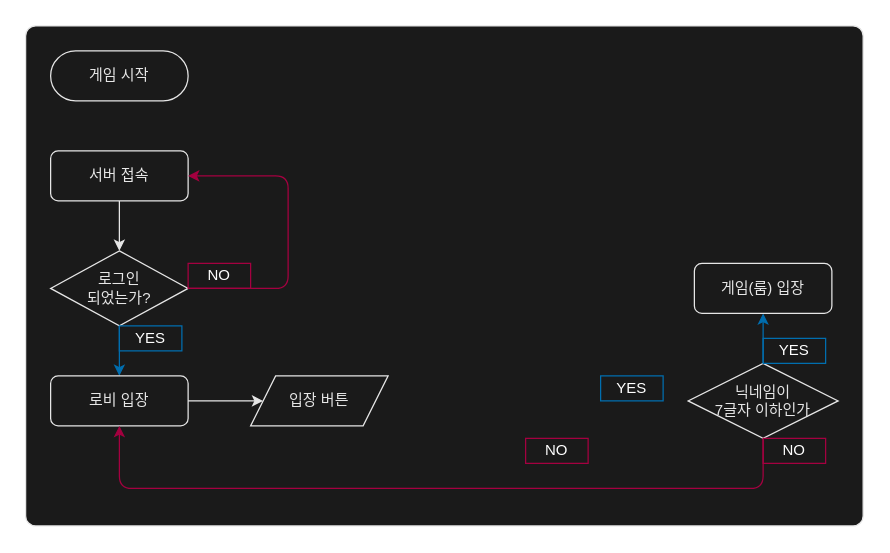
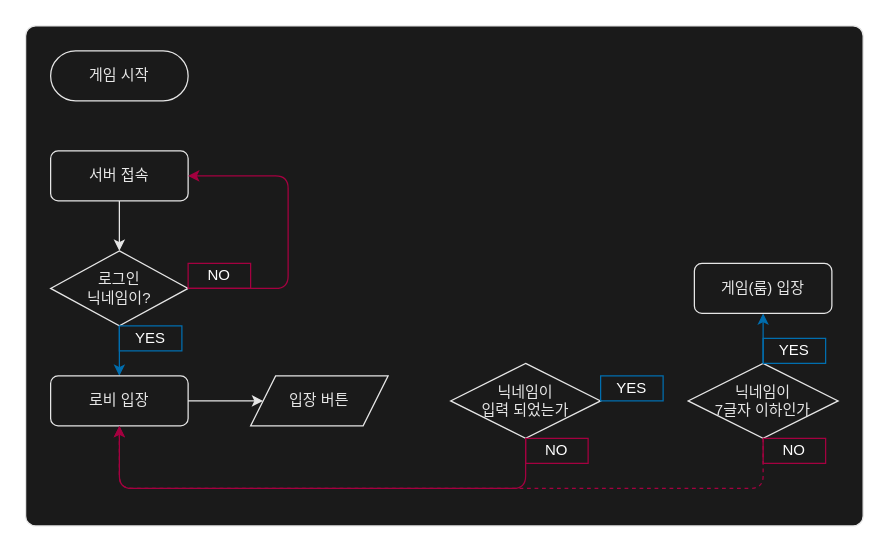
  <mxCell id="0" />
  <mxCell id="1" parent="0" />
  <mxCell id="2" value="" style="rounded=1;whiteSpace=wrap;html=1;fontColor=#E6E6E6;fillColor=#1A1A1A;arcSize=2;fillStyle=solid;strokeColor=#E6E6E6;" vertex="1" parent="1"><mxGeometry x="20" y="20" width="670" height="400" as="geometry" /></mxCell>
  <mxCell id="3" value="게임 시작" style="rounded=1;whiteSpace=wrap;html=1;arcSize=50;fontColor=#E6E6E6;fillColor=none;strokeColor=#E6E6E6;" vertex="1" parent="1"><mxGeometry x="40" y="40" width="110" height="40" as="geometry" /></mxCell>
  <mxCell id="4" style="edgeStyle=none;html=1;exitX=0.5;exitY=1;exitDx=0;exitDy=0;fontColor=#E6E6E6;strokeColor=#E6E6E6;" edge="1" parent="1" source="5" target="8"><mxGeometry relative="1" as="geometry" /></mxCell>
  <mxCell id="5" value="서버 접속" style="rounded=1;whiteSpace=wrap;html=1;fontColor=#E6E6E6;fillColor=none;strokeColor=#E6E6E6;" vertex="1" parent="1"><mxGeometry x="40" y="120" width="110" height="40" as="geometry" /></mxCell>
  <mxCell id="6" style="edgeStyle=none;html=1;exitX=0.5;exitY=1;exitDx=0;exitDy=0;entryX=0.5;entryY=0;entryDx=0;entryDy=0;fontColor=#E6E6E6;fillColor=#1ba1e2;strokeColor=#006EAF;" edge="1" parent="1" source="8" target="11"><mxGeometry relative="1" as="geometry" /></mxCell>
  <mxCell id="7" style="edgeStyle=none;html=1;exitX=1;exitY=0.5;exitDx=0;exitDy=0;entryX=1;entryY=0.5;entryDx=0;entryDy=0;fontColor=#E6E6E6;fillColor=#d80073;strokeColor=#A50040;" edge="1" parent="1" source="8" target="5"><mxGeometry relative="1" as="geometry"><Array as="points"><mxPoint x="230" y="230" /><mxPoint x="230" y="140" /></Array></mxGeometry></mxCell>
- <mxCell id="8" value="로그인&lt;br&gt;되었는가?" style="rhombus;whiteSpace=wrap;html=1;fontColor=#E6E6E6;fillColor=none;strokeColor=#E6E6E6;" vertex="1" parent="1"><mxGeometry x="40" y="200" width="110" height="60" as="geometry" /></mxCell>
+ <mxCell id="8" value="로그인&lt;br&gt;닉네임이?" style="rhombus;whiteSpace=wrap;html=1;fontColor=#E6E6E6;fillColor=none;strokeColor=#E6E6E6;" vertex="1" parent="1"><mxGeometry x="40" y="200" width="110" height="60" as="geometry" /></mxCell>
  <mxCell id="9" value="NO" style="text;html=1;strokeColor=#A50040;fillColor=none;align=center;verticalAlign=middle;whiteSpace=wrap;rounded=0;fontColor=#ffffff;" vertex="1" parent="1"><mxGeometry x="150" y="210" width="50" height="20" as="geometry" /></mxCell>
  <mxCell id="10" style="edgeStyle=none;html=1;entryX=0;entryY=0.5;entryDx=0;entryDy=0;fontColor=#E6E6E6;strokeColor=#E6E6E6;" edge="1" parent="1" source="11" target="13"><mxGeometry relative="1" as="geometry" /></mxCell>
  <mxCell id="11" value="로비 입장" style="rounded=1;whiteSpace=wrap;html=1;fontColor=#E6E6E6;fillColor=none;strokeColor=#E6E6E6;" vertex="1" parent="1"><mxGeometry x="40" y="300" width="110" height="40" as="geometry" /></mxCell>
  <mxCell id="12" value="YES" style="text;html=1;strokeColor=#006EAF;fillColor=none;align=center;verticalAlign=middle;whiteSpace=wrap;rounded=0;fontColor=#ffffff;" vertex="1" parent="1"><mxGeometry x="95" y="260" width="50" height="20" as="geometry" /></mxCell>
  <mxCell id="13" value="입장 버튼" style="shape=parallelogram;perimeter=parallelogramPerimeter;whiteSpace=wrap;html=1;fixedSize=1;fontColor=#E6E6E6;fillColor=none;strokeColor=#E6E6E6;" vertex="1" parent="1"><mxGeometry x="200" y="300" width="110" height="40" as="geometry" /></mxCell>
- <mxCell id="16" style="edgeStyle=none;html=1;entryX=0.5;entryY=1;entryDx=0;entryDy=0;fontColor=#E6E6E6;fillColor=#d80073;strokeColor=#A50040;" edge="1" parent="1" source="18" target="11"><mxGeometry relative="1" as="geometry"><Array as="points"><mxPoint x="610" y="390" /><mxPoint x="95" y="390" /></Array></mxGeometry></mxCell>
+ <mxCell id="14" style="edgeStyle=none;html=1;entryX=0.5;entryY=1;entryDx=0;entryDy=0;fontColor=#E6E6E6;fillColor=#d80073;strokeColor=#A50040;" edge="1" parent="1" source="15" target="11"><mxGeometry relative="1" as="geometry"><Array as="points"><mxPoint x="420" y="390" /><mxPoint x="95" y="390" /></Array></mxGeometry></mxCell>
+ <mxCell id="15" value="닉네임이 &lt;br&gt;입력 되었는가" style="rhombus;whiteSpace=wrap;html=1;fontColor=#E6E6E6;fillColor=none;strokeColor=#E6E6E6;" vertex="1" parent="1"><mxGeometry x="360" y="290" width="120" height="60" as="geometry" /></mxCell>
+ <mxCell id="16" style="edgeStyle=none;html=1;entryX=0.5;entryY=1;entryDx=0;entryDy=0;fontColor=#E6E6E6;fillColor=#d80073;strokeColor=#A50040;dashed=1;" edge="1" parent="1" source="18" target="11"><mxGeometry relative="1" as="geometry"><Array as="points"><mxPoint x="610" y="390" /><mxPoint x="95" y="390" /></Array></mxGeometry></mxCell>
  <mxCell id="17" value="" style="edgeStyle=none;html=1;fontColor=#E6E6E6;fillColor=#1ba1e2;strokeColor=#006EAF;" edge="1" parent="1" source="18" target="22"><mxGeometry relative="1" as="geometry" /></mxCell>
  <mxCell id="18" value="닉네임이 &lt;br&gt;7글자 이하인가" style="rhombus;whiteSpace=wrap;html=1;fontColor=#E6E6E6;fillColor=none;strokeColor=#E6E6E6;" vertex="1" parent="1"><mxGeometry x="550" y="290" width="120" height="60" as="geometry" /></mxCell>
  <mxCell id="19" value="NO" style="text;html=1;strokeColor=#A50040;fillColor=none;align=center;verticalAlign=middle;whiteSpace=wrap;rounded=0;fontColor=#ffffff;" vertex="1" parent="1"><mxGeometry x="420" y="350" width="50" height="20" as="geometry" /></mxCell>
  <mxCell id="20" value="NO" style="text;html=1;strokeColor=#A50040;fillColor=none;align=center;verticalAlign=middle;whiteSpace=wrap;rounded=0;fontColor=#ffffff;" vertex="1" parent="1"><mxGeometry x="610" y="350" width="50" height="20" as="geometry" /></mxCell>
  <mxCell id="21" value="YES" style="text;html=1;strokeColor=#006EAF;fillColor=none;align=center;verticalAlign=middle;whiteSpace=wrap;rounded=0;fontColor=#ffffff;" vertex="1" parent="1"><mxGeometry x="480" y="300" width="50" height="20" as="geometry" /></mxCell>
  <mxCell id="22" value="게임(룸) 입장" style="rounded=1;whiteSpace=wrap;html=1;fontColor=#E6E6E6;fillColor=none;strokeColor=#E6E6E6;" vertex="1" parent="1"><mxGeometry x="555" y="210" width="110" height="40" as="geometry" /></mxCell>
  <mxCell id="23" value="YES" style="text;html=1;strokeColor=#006EAF;fillColor=none;align=center;verticalAlign=middle;whiteSpace=wrap;rounded=0;fontColor=#ffffff;" vertex="1" parent="1"><mxGeometry x="610" y="270" width="50" height="20" as="geometry" /></mxCell>
